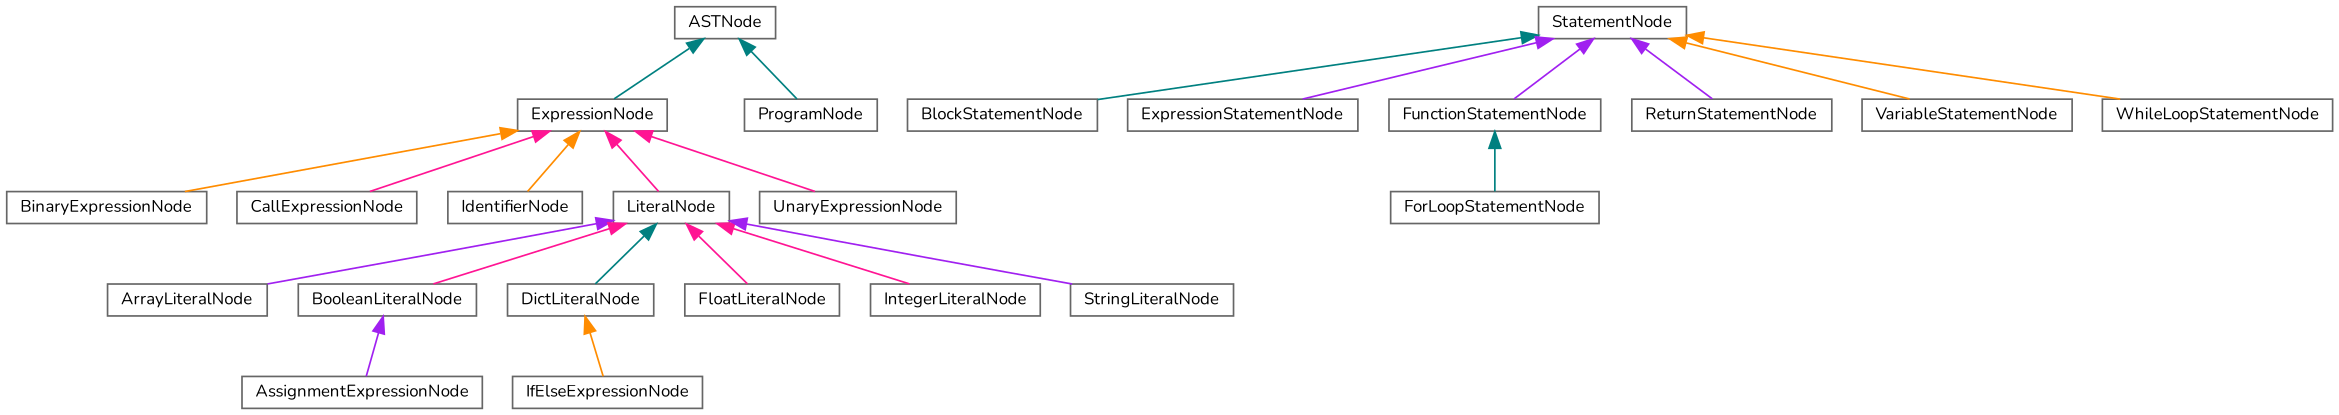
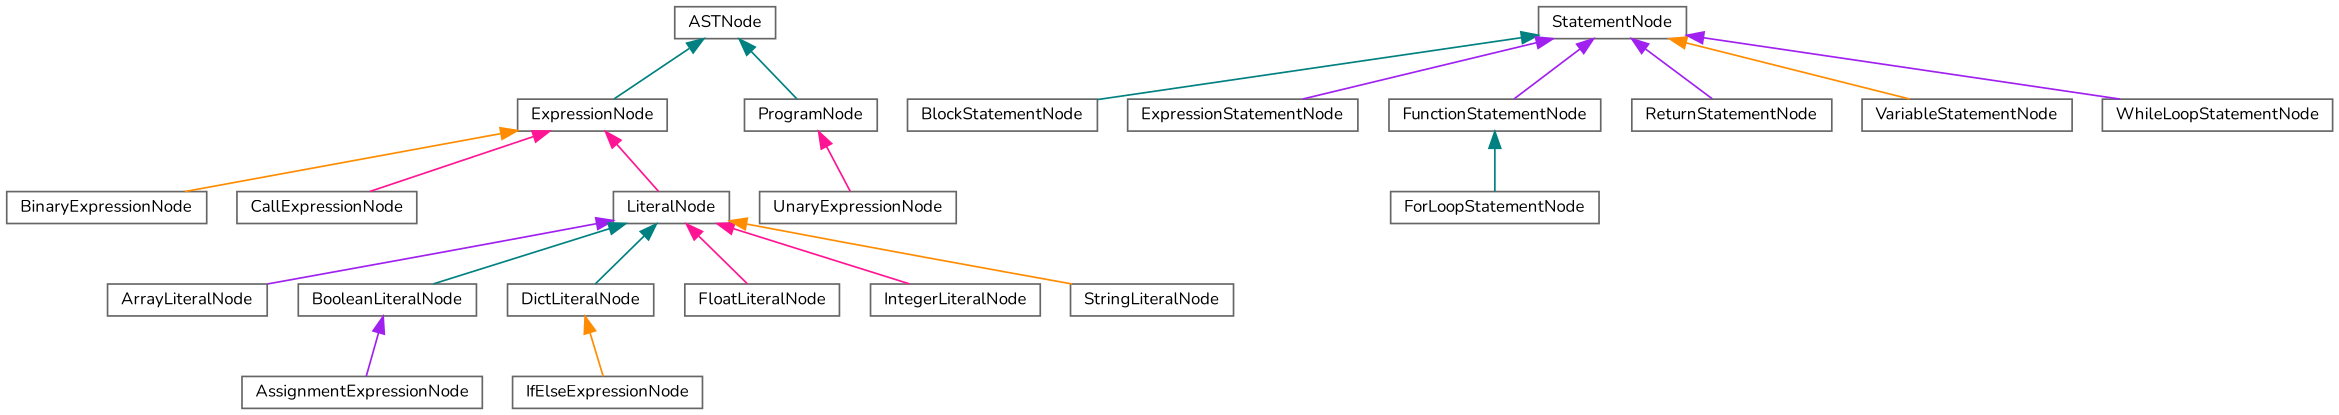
  digraph {
    fontname=Nunito
    rankdir=TB
    node [color=grey40 fillcolor=white fontname=Nunito fontsize=10 shape=box style=filled]
    edge [color=darkorange dir=back fontname=Nunito fontsize=10 labelfontname=Helvetica labelfontsize=10 style=solid]
    n1 [height=0.2 label=ASTNode width=0.4]
    n2 [height=0.2 label=ExpressionNode width=0.4]
    n3 [height=0.2 label=ProgramNode width=0.4]
    n4 [height=0.2 label=BinaryExpressionNode width=0.4]
    n5 [height=0.2 label=CallExpressionNode width=0.4]
-   n6 [height=0.2 label=IdentifierNode width=0.4]
    n7 [height=0.2 label=LiteralNode width=0.4]
    n8 [height=0.2 label=UnaryExpressionNode width=0.4]
    n9 [height=0.2 label=StatementNode width=0.4]
    n10 [height=0.2 label=BlockStatementNode width=0.4]
    n11 [height=0.2 label=ExpressionStatementNode width=0.4]
    n12 [height=0.2 label=FunctionStatementNode width=0.4]
    n13 [height=0.2 label=ReturnStatementNode width=0.4]
    n14 [height=0.2 label=VariableStatementNode width=0.4]
    n15 [height=0.2 label=WhileLoopStatementNode width=0.4]
    n16 [height=0.2 label=AssignmentExpressionNode width=0.4]
    n17 [height=0.2 label=IfElseExpressionNode width=0.4]
    n18 [height=0.2 label=ArrayLiteralNode width=0.4]
    n19 [height=0.2 label=BooleanLiteralNode width=0.4]
    n20 [height=0.2 label=DictLiteralNode width=0.4]
    n21 [height=0.2 label=FloatLiteralNode width=0.4]
    n22 [height=0.2 label=IntegerLiteralNode width=0.4]
    n23 [height=0.2 label=StringLiteralNode width=0.4]
    n24 [height=0.2 label=ForLoopStatementNode width=0.4]
    n1 -> n2 [color=teal]
    n1 -> n3 [color=teal]
    n2 -> n4
    n2 -> n5 [color=deeppink]
-   n2 -> n6
    n2 -> n7 [color=deeppink]
-   n2 -> n8 [color=deeppink]
+   n3 -> n8 [color=deeppink]
    n7 -> n18 [color=purple]
-   n7 -> n19 [color=deeppink]
+   n7 -> n19 [color=teal]
    n7 -> n20 [color=teal]
    n7 -> n21 [color=deeppink]
    n7 -> n22 [color=deeppink]
-   n7 -> n23 [color=purple]
+   n7 -> n23
    n9 -> n10 [color=teal]
    n9 -> n11 [color=purple]
    n9 -> n12 [color=purple]
    n9 -> n13 [color=purple]
    n9 -> n14
-   n9 -> n15
+   n9 -> n15 [color=purple]
    n12 -> n24 [color=teal]
    n19 -> n16 [color=purple]
    n20 -> n17
  }
